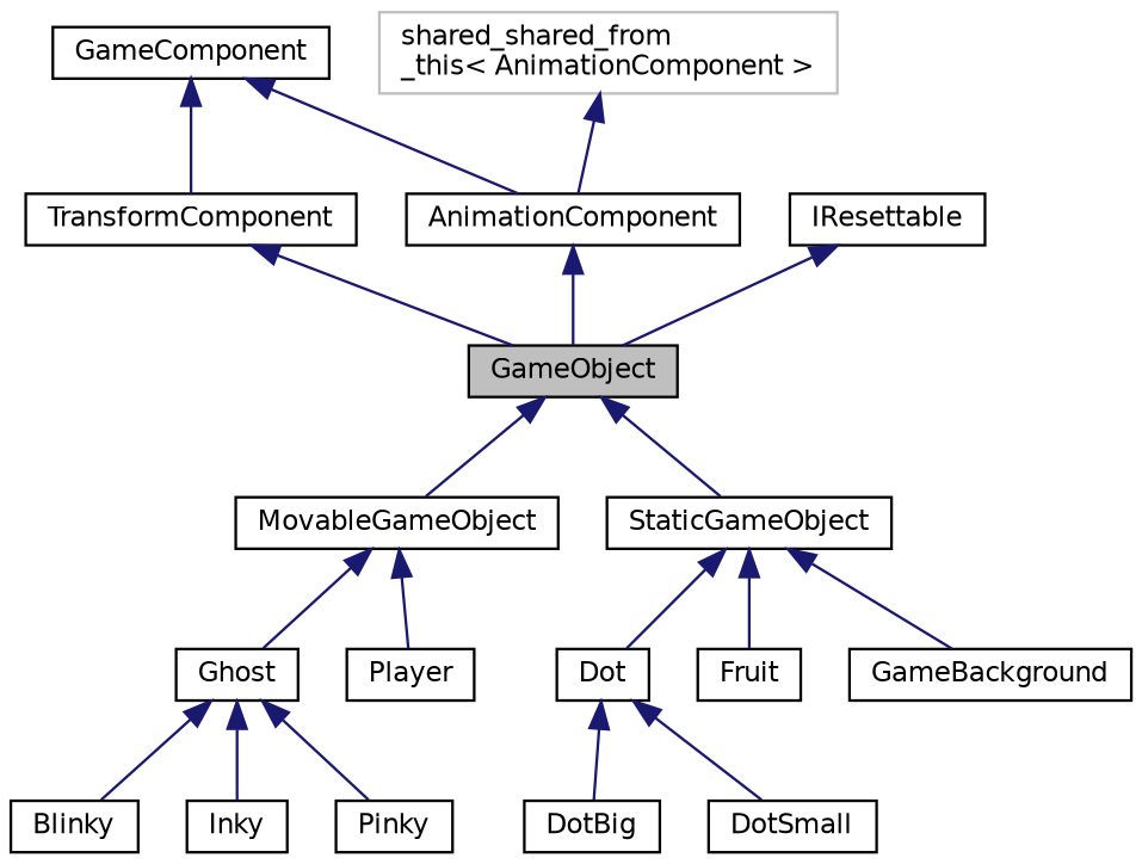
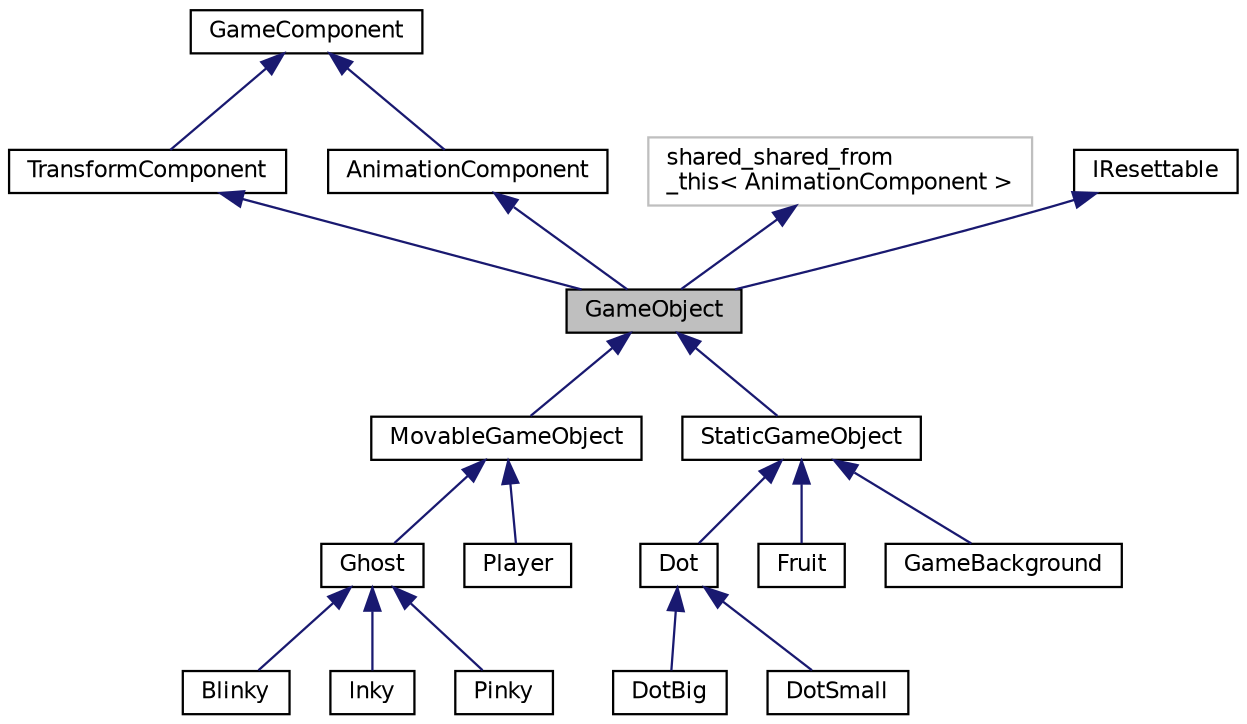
  digraph {
    node [color=black fillcolor=white fontname=Helvetica fontsize=10 shape=record style=filled]
    edge [color=midnightblue dir=back fontname=Helvetica fontsize=10 labelfontname=Helvetica labelfontsize=10 style=solid]
    n1 [fillcolor=grey75 fontcolor=black height=0.2 label=GameObject width=0.4]
    n2 [height=0.2 label=MovableGameObject width=0.4]
    n3 [height=0.2 label=StaticGameObject width=0.4]
    n4 [height=0.2 label=Ghost width=0.4]
    n5 [height=0.2 label=Player width=0.4]
    n6 [height=0.2 label=Dot width=0.4]
    n7 [height=0.2 label=Fruit width=0.4]
    n8 [height=0.2 label=GameBackground width=0.4]
    n9 [height=0.2 label=TransformComponent width=0.4]
    n10 [height=0.2 label=GameComponent width=0.4]
    n11 [height=0.2 label=AnimationComponent width=0.4]
    n12 [color=grey75 height=0.2 label="shared_shared_from\l_this\< AnimationComponent \>" width=0.4]
    n13 [height=0.2 label=IResettable width=0.4]
    n14 [height=0.2 label=Blinky width=0.4]
    n15 [height=0.2 label=Inky width=0.4]
    n16 [height=0.2 label=Pinky width=0.4]
    n17 [height=0.2 label=DotBig width=0.4]
    n18 [height=0.2 label=DotSmall width=0.4]
    n1 -> n2
    n1 -> n3
    n2 -> n4
    n2 -> n5
    n3 -> n6
    n3 -> n7
    n3 -> n8
    n4 -> n14
    n4 -> n15
    n4 -> n16
    n6 -> n17
    n6 -> n18
    n9 -> n1
    n10 -> n9
    n10 -> n11
    n11 -> n1
-   n12 -> n11
+   n12 -> n1
    n13 -> n1
  }
